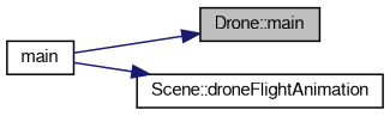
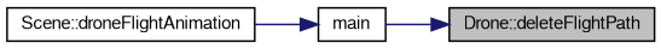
  digraph {
    rankdir=RL
    node [color=black fillcolor=white fontname=FreeSans fontsize=10 shape=record style=filled]
    edge [color=midnightblue dir=back fontname=FreeSans fontsize=10 labelfontname=FreeSans labelfontsize=10 style=solid]
-   n1 [fillcolor=grey75 fontcolor=black height=0.2 label="Drone::main" width=0.4]
+   n1 [fillcolor=grey75 fontcolor=black height=0.2 label="Drone::deleteFlightPath" width=0.4]
    n2 [height=0.2 label=main width=0.4]
    n3 [height=0.2 label="Scene::droneFlightAnimation" width=0.4]
    n1 -> n2
-   n3 -> n2
+   n2 -> n3
  }
